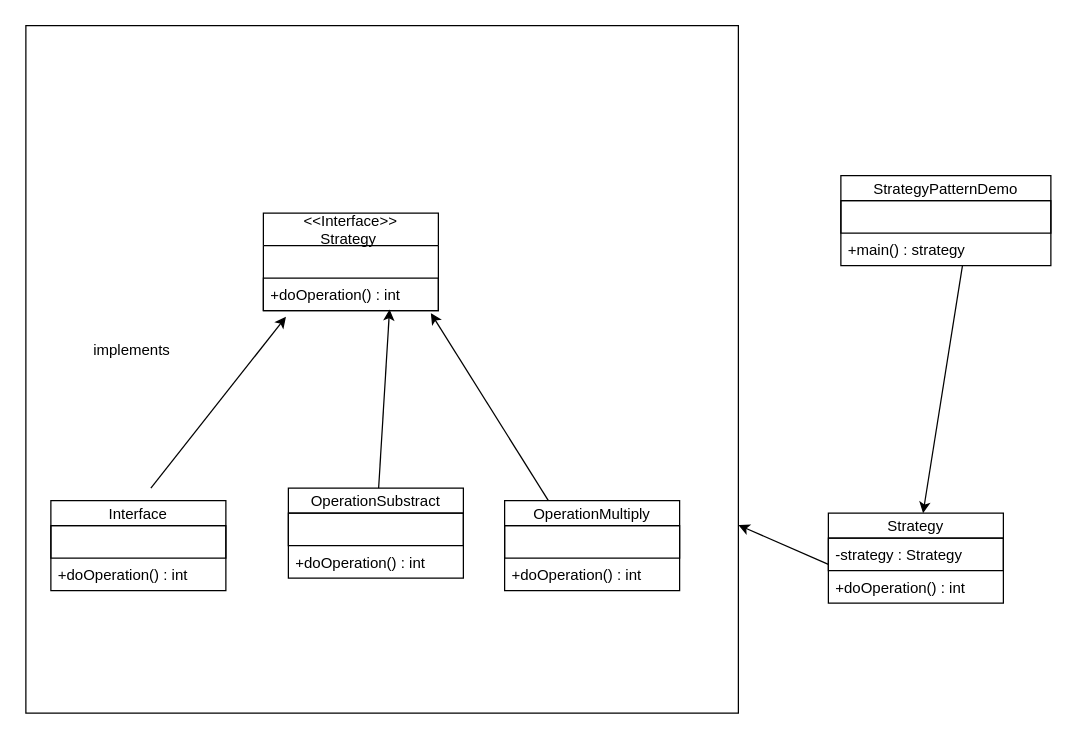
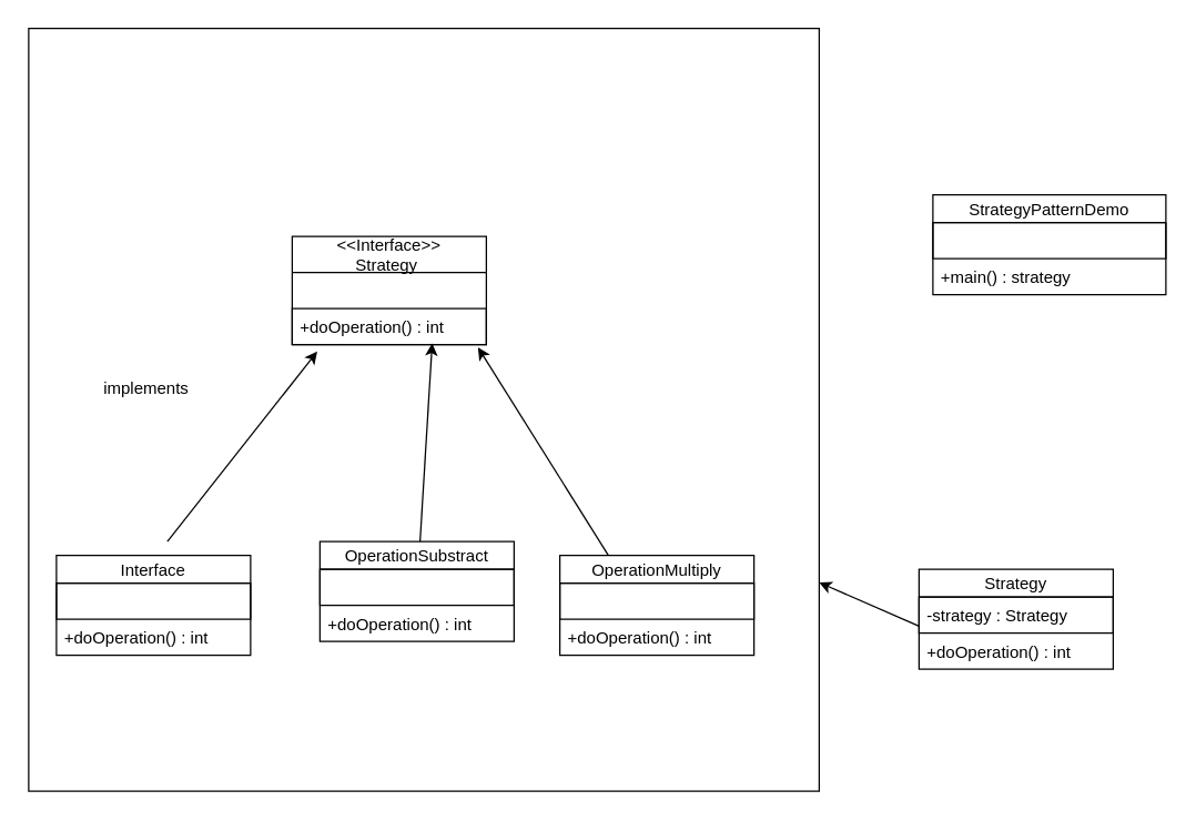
  <mxCell id="0" />
  <mxCell id="1" parent="0" />
  <mxCell id="2" value="" style="rounded=0;whiteSpace=wrap;html=1;strokeColor=default;" parent="1" vertex="1"><mxGeometry x="20" y="20" width="570" height="550" as="geometry" /></mxCell>
  <mxCell id="3" value="&lt;&lt;Interface&gt;&gt;&#10;Strategy " style="swimlane;fontStyle=0;childLayout=stackLayout;horizontal=1;startSize=26;fillColor=none;horizontalStack=0;resizeParent=1;resizeParentMax=0;resizeLast=0;collapsible=1;marginBottom=0;" parent="1" vertex="1"><mxGeometry x="210" y="170" width="140" height="78" as="geometry"><mxRectangle x="-610" y="330" width="50" height="26" as="alternateBounds" /></mxGeometry></mxCell>
  <mxCell id="4" value=" " style="text;strokeColor=none;fillColor=none;align=left;verticalAlign=top;spacingLeft=4;spacingRight=4;overflow=hidden;rotatable=0;points=[[0,0.5],[1,0.5]];portConstraint=eastwest;" parent="3" vertex="1"><mxGeometry y="26" width="140" height="26" as="geometry" /></mxCell>
  <mxCell id="5" value="+doOperation() : int" style="text;strokeColor=default;fillColor=none;align=left;verticalAlign=top;spacingLeft=4;spacingRight=4;overflow=hidden;rotatable=0;points=[[0,0.5],[1,0.5]];portConstraint=eastwest;" parent="3" vertex="1"><mxGeometry y="52" width="140" height="26" as="geometry" /></mxCell>
  <mxCell id="6" value="Interface" style="swimlane;fontStyle=0;childLayout=stackLayout;horizontal=1;startSize=20;fillColor=none;horizontalStack=0;resizeParent=1;resizeParentMax=0;resizeLast=0;collapsible=1;marginBottom=0;strokeColor=default;" parent="1" vertex="1"><mxGeometry x="40" y="400" width="140" height="72" as="geometry" /></mxCell>
  <mxCell id="7" value=" " style="text;strokeColor=default;fillColor=none;align=left;verticalAlign=top;spacingLeft=4;spacingRight=4;overflow=hidden;rotatable=0;points=[[0,0.5],[1,0.5]];portConstraint=eastwest;" parent="6" vertex="1"><mxGeometry y="20" width="140" height="26" as="geometry" /></mxCell>
  <mxCell id="8" value="+doOperation() : int" style="text;strokeColor=none;fillColor=none;align=left;verticalAlign=top;spacingLeft=4;spacingRight=4;overflow=hidden;rotatable=0;points=[[0,0.5],[1,0.5]];portConstraint=eastwest;" parent="6" vertex="1"><mxGeometry y="46" width="140" height="26" as="geometry" /></mxCell>
  <mxCell id="9" value="OperationSubstract" style="swimlane;fontStyle=0;childLayout=stackLayout;horizontal=1;startSize=20;fillColor=none;horizontalStack=0;resizeParent=1;resizeParentMax=0;resizeLast=0;collapsible=1;marginBottom=0;strokeColor=default;" parent="1" vertex="1"><mxGeometry x="230" y="390" width="140" height="72" as="geometry" /></mxCell>
  <mxCell id="10" value=" " style="text;strokeColor=default;fillColor=none;align=left;verticalAlign=top;spacingLeft=4;spacingRight=4;overflow=hidden;rotatable=0;points=[[0,0.5],[1,0.5]];portConstraint=eastwest;" parent="9" vertex="1"><mxGeometry y="20" width="140" height="26" as="geometry" /></mxCell>
  <mxCell id="11" value="+doOperation() : int" style="text;strokeColor=none;fillColor=none;align=left;verticalAlign=top;spacingLeft=4;spacingRight=4;overflow=hidden;rotatable=0;points=[[0,0.5],[1,0.5]];portConstraint=eastwest;" parent="9" vertex="1"><mxGeometry y="46" width="140" height="26" as="geometry" /></mxCell>
  <mxCell id="12" value="implements" style="text;html=1;strokeColor=none;fillColor=none;align=center;verticalAlign=middle;whiteSpace=wrap;rounded=0;" parent="1" vertex="1"><mxGeometry x="75" y="265" width="60" height="30" as="geometry" /></mxCell>
  <mxCell id="13" value="" style="endArrow=classic;html=1;entryX=0.721;entryY=0.962;entryDx=0;entryDy=0;entryPerimeter=0;" parent="1" source="9" target="5" edge="1"><mxGeometry width="50" height="50" relative="1" as="geometry"><mxPoint x="290" y="430" as="sourcePoint" /><mxPoint x="340" y="380" as="targetPoint" /></mxGeometry></mxCell>
  <mxCell id="14" value="" style="endArrow=classic;html=1;entryX=0.129;entryY=1.192;entryDx=0;entryDy=0;entryPerimeter=0;" parent="1" target="5" edge="1"><mxGeometry width="50" height="50" relative="1" as="geometry"><mxPoint x="120" y="390" as="sourcePoint" /><mxPoint x="180" y="330" as="targetPoint" /></mxGeometry></mxCell>
  <mxCell id="15" value="OperationMultiply" style="swimlane;fontStyle=0;childLayout=stackLayout;horizontal=1;startSize=20;fillColor=none;horizontalStack=0;resizeParent=1;resizeParentMax=0;resizeLast=0;collapsible=1;marginBottom=0;strokeColor=default;" parent="1" vertex="1"><mxGeometry x="403" y="400" width="140" height="72" as="geometry" /></mxCell>
  <mxCell id="16" value=" " style="text;strokeColor=default;fillColor=none;align=left;verticalAlign=top;spacingLeft=4;spacingRight=4;overflow=hidden;rotatable=0;points=[[0,0.5],[1,0.5]];portConstraint=eastwest;" parent="15" vertex="1"><mxGeometry y="20" width="140" height="26" as="geometry" /></mxCell>
  <mxCell id="17" value="+doOperation() : int" style="text;strokeColor=none;fillColor=none;align=left;verticalAlign=top;spacingLeft=4;spacingRight=4;overflow=hidden;rotatable=0;points=[[0,0.5],[1,0.5]];portConstraint=eastwest;" parent="15" vertex="1"><mxGeometry y="46" width="140" height="26" as="geometry" /></mxCell>
  <mxCell id="18" value="" style="endArrow=classic;html=1;entryX=0.957;entryY=1.077;entryDx=0;entryDy=0;entryPerimeter=0;exitX=0.25;exitY=0;exitDx=0;exitDy=0;" parent="1" source="15" target="5" edge="1"><mxGeometry width="50" height="50" relative="1" as="geometry"><mxPoint x="380" y="340" as="sourcePoint" /><mxPoint x="430" y="290" as="targetPoint" /></mxGeometry></mxCell>
  <mxCell id="19" value="Strategy" style="swimlane;fontStyle=0;childLayout=stackLayout;horizontal=1;startSize=20;fillColor=none;horizontalStack=0;resizeParent=1;resizeParentMax=0;resizeLast=0;collapsible=1;marginBottom=0;strokeColor=default;" parent="1" vertex="1"><mxGeometry x="662" y="410" width="140" height="72" as="geometry" /></mxCell>
  <mxCell id="20" value="-strategy : Strategy" style="text;strokeColor=default;fillColor=none;align=left;verticalAlign=top;spacingLeft=4;spacingRight=4;overflow=hidden;rotatable=0;points=[[0,0.5],[1,0.5]];portConstraint=eastwest;" parent="19" vertex="1"><mxGeometry y="20" width="140" height="26" as="geometry" /></mxCell>
  <mxCell id="21" value="+doOperation() : int" style="text;strokeColor=none;fillColor=none;align=left;verticalAlign=top;spacingLeft=4;spacingRight=4;overflow=hidden;rotatable=0;points=[[0,0.5],[1,0.5]];portConstraint=eastwest;" parent="19" vertex="1"><mxGeometry y="46" width="140" height="26" as="geometry" /></mxCell>
  <mxCell id="22" value="StrategyPatternDemo" style="swimlane;fontStyle=0;childLayout=stackLayout;horizontal=1;startSize=20;fillColor=none;horizontalStack=0;resizeParent=1;resizeParentMax=0;resizeLast=0;collapsible=1;marginBottom=0;strokeColor=default;" parent="1" vertex="1"><mxGeometry x="672" y="140" width="168" height="72" as="geometry" /></mxCell>
  <mxCell id="23" value=" " style="text;strokeColor=default;fillColor=none;align=left;verticalAlign=top;spacingLeft=4;spacingRight=4;overflow=hidden;rotatable=0;points=[[0,0.5],[1,0.5]];portConstraint=eastwest;" parent="22" vertex="1"><mxGeometry y="20" width="168" height="26" as="geometry" /></mxCell>
  <mxCell id="24" value="+main() : strategy" style="text;strokeColor=none;fillColor=none;align=left;verticalAlign=top;spacingLeft=4;spacingRight=4;overflow=hidden;rotatable=0;points=[[0,0.5],[1,0.5]];portConstraint=eastwest;" parent="22" vertex="1"><mxGeometry y="46" width="168" height="26" as="geometry" /></mxCell>
- <mxCell id="25" value="" style="endArrow=classic;html=1;exitX=0.579;exitY=1;exitDx=0;exitDy=0;exitPerimeter=0;" parent="1" source="24" target="19" edge="1"><mxGeometry width="50" height="50" relative="1" as="geometry"><mxPoint x="710" y="316" as="sourcePoint" /><mxPoint x="720" y="400" as="targetPoint" /></mxGeometry></mxCell>
  <mxCell id="26" value="" style="endArrow=classic;html=1;exitX=0;exitY=-0.192;exitDx=0;exitDy=0;exitPerimeter=0;" parent="1" source="21" target="2" edge="1"><mxGeometry width="50" height="50" relative="1" as="geometry"><mxPoint x="650" y="430" as="sourcePoint" /><mxPoint x="630" y="560" as="targetPoint" /></mxGeometry></mxCell>
